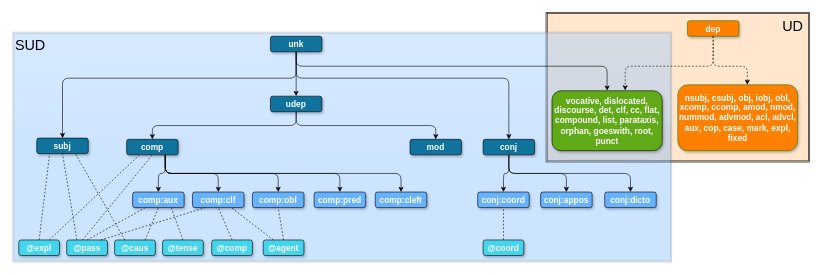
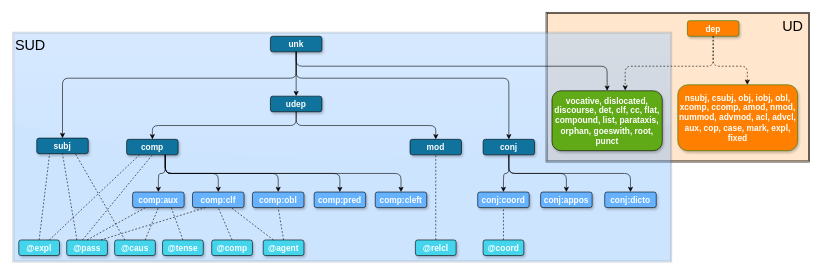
  <mxCell id="0" />
  <mxCell id="1" parent="0" />
  <mxCell id="2" value="UD&amp;nbsp;" style="shape=ext;double=1;rounded=0;whiteSpace=wrap;html=1;strokeColor=#000000;fillColor=#FFE6CC;gradientColor=none;align=right;labelPosition=center;verticalLabelPosition=middle;verticalAlign=top;horizontal=1;fontSize=24;glass=0;" parent="1" vertex="1"><mxGeometry x="910" y="20" width="440" height="250" as="geometry" /></mxCell>
  <mxCell id="3" value="&lt;div style=&quot;text-align: left; font-size: 24px;&quot;&gt;&lt;span style=&quot;font-size: 24px;&quot;&gt;SUD&lt;/span&gt;&lt;/div&gt;&lt;div style=&quot;text-align: left; font-size: 24px;&quot;&gt;&lt;/div&gt;" style="shape=ext;double=1;rounded=0;whiteSpace=wrap;html=1;strokeColor=#000000;fillColor=#75B6FF;opacity=20;glass=1;comic=0;shadow=0;align=left;verticalAlign=top;fontSize=24;" parent="1" vertex="1"><mxGeometry x="20" y="53" width="1100" height="384" as="geometry" /></mxCell>
  <mxCell id="4" value="unk" style="rounded=1;fillColor=#10739E;strokeColor=#000000;shadow=1;gradientColor=none;fontStyle=1;fontColor=#FFFFFF;fontSize=14;" parent="1" vertex="1"><mxGeometry x="450" y="60" width="86" height="26" as="geometry" /></mxCell>
  <mxCell id="5" value="subj" style="rounded=1;fillColor=#10739E;strokeColor=#000000;shadow=1;gradientColor=none;fontStyle=1;fontColor=#FFFFFF;fontSize=14;" parent="1" vertex="1"><mxGeometry x="60" y="230" width="86" height="26" as="geometry" /></mxCell>
  <mxCell id="6" value="udep" style="rounded=1;fillColor=#10739E;strokeColor=#000000;shadow=1;gradientColor=none;fontStyle=1;fontColor=#FFFFFF;fontSize=14;" parent="1" vertex="1"><mxGeometry x="450" y="160" width="86" height="26" as="geometry" /></mxCell>
  <mxCell id="7" value="" style="endArrow=classic;html=1;entryX=0.5;entryY=0;entryDx=0;entryDy=0;edgeStyle=orthogonalEdgeStyle;exitX=0.5;exitY=1;exitDx=0;exitDy=0;" parent="1" source="4" target="6" edge="1"><mxGeometry width="50" height="50" relative="1" as="geometry"><mxPoint x="539" y="120" as="sourcePoint" /><mxPoint x="387" y="164" as="targetPoint" /><Array as="points"><mxPoint x="493" y="150" /><mxPoint x="493" y="150" /></Array></mxGeometry></mxCell>
  <mxCell id="8" value="comp" style="rounded=1;fillColor=#10739E;strokeColor=#000000;shadow=1;gradientColor=none;fontStyle=1;fontColor=#FFFFFF;fontSize=14;" parent="1" vertex="1"><mxGeometry x="210" y="232" width="86" height="26" as="geometry" /></mxCell>
  <mxCell id="9" value="mod" style="rounded=1;fillColor=#10739E;strokeColor=#000000;shadow=1;gradientColor=none;fontStyle=1;fontColor=#FFFFFF;fontSize=14;" parent="1" vertex="1"><mxGeometry x="683" y="232" width="86" height="26" as="geometry" /></mxCell>
  <mxCell id="10" value="vocative, dislocated, discourse, det, clf, cc, flat, compound, list, parataxis, orphan, goeswith, root, punct" style="rounded=1;fillColor=#60a917;strokeColor=#000000;shadow=1;fontStyle=1;fontColor=#ffffff;fontSize=14;whiteSpace=wrap;" parent="1" vertex="1"><mxGeometry x="920" y="151" width="184" height="100" as="geometry" /></mxCell>
  <mxCell id="11" value="dep" style="rounded=1;fillColor=#FF8000;strokeColor=#2D7600;shadow=1;fontStyle=1;fontColor=#ffffff;fontSize=14;" parent="1" vertex="1"><mxGeometry x="1146" y="34" width="86" height="26" as="geometry" /></mxCell>
  <mxCell id="12" value="" style="endArrow=classic;html=1;exitX=0.5;exitY=1;exitDx=0;exitDy=0;entryX=0.5;entryY=0;entryDx=0;entryDy=0;edgeStyle=orthogonalEdgeStyle;" parent="1" source="6" target="8" edge="1"><mxGeometry width="50" height="50" relative="1" as="geometry"><mxPoint x="227" y="350" as="sourcePoint" /><mxPoint x="277" y="300" as="targetPoint" /></mxGeometry></mxCell>
  <mxCell id="13" value="" style="endArrow=classic;html=1;exitX=0.5;exitY=1;exitDx=0;exitDy=0;entryX=0.5;entryY=0;entryDx=0;entryDy=0;edgeStyle=orthogonalEdgeStyle;" parent="1" source="6" target="9" edge="1"><mxGeometry width="50" height="50" relative="1" as="geometry"><mxPoint x="227" y="350" as="sourcePoint" /><mxPoint x="277" y="300" as="targetPoint" /></mxGeometry></mxCell>
  <mxCell id="14" value="comp:obl" style="rounded=1;fillColor=#66B2FF;strokeColor=#000000;shadow=1;gradientColor=none;fontStyle=1;fontColor=#FFFFFF;fontSize=14;" parent="1" vertex="1"><mxGeometry x="420" y="320" width="86" height="26" as="geometry" /></mxCell>
  <mxCell id="15" value="comp:pred" style="rounded=1;fillColor=#66B2FF;strokeColor=#000000;shadow=1;gradientColor=none;fontStyle=1;fontColor=#FFFFFF;fontSize=14;" parent="1" vertex="1"><mxGeometry x="523" y="320" width="86" height="26" as="geometry" /></mxCell>
  <mxCell id="16" value="comp:cleft" style="rounded=1;fillColor=#66B2FF;strokeColor=#000000;shadow=1;gradientColor=none;fontStyle=1;fontColor=#FFFFFF;fontSize=14;" parent="1" vertex="1"><mxGeometry x="625" y="320" width="86" height="26" as="geometry" /></mxCell>
  <mxCell id="17" value="@agent" style="rounded=1;fillColor=#44D4EB;strokeColor=#000000;shadow=1;gradientColor=none;fontStyle=1;fontColor=#FFFFFF;fontSize=14;" parent="1" vertex="1"><mxGeometry x="438" y="400" width="68" height="26" as="geometry" /></mxCell>
  <mxCell id="18" value="@comp" style="rounded=1;fillColor=#44D4EB;strokeColor=#000000;shadow=1;gradientColor=none;fontStyle=1;fontColor=#FFFFFF;fontSize=14;" parent="1" vertex="1"><mxGeometry x="352" y="400" width="68" height="26" as="geometry" /></mxCell>
  <mxCell id="19" value="nsubj, csubj, obj, iobj, obl, xcomp, ccomp, amod, nmod, nummod, advmod, acl, advcl, aux, cop, case, mark, expl, fixed" style="rounded=1;fillColor=#FF8000;strokeColor=#2D7600;shadow=1;fontStyle=1;fontColor=#ffffff;fontSize=14;whiteSpace=wrap;" parent="1" vertex="1"><mxGeometry x="1130" y="141" width="200" height="110" as="geometry" /></mxCell>
  <mxCell id="20" value="" style="endArrow=classic;html=1;exitX=0.75;exitY=1;exitDx=0;exitDy=0;entryX=0.5;entryY=0;entryDx=0;entryDy=0;edgeStyle=orthogonalEdgeStyle;" parent="1" source="8" target="16" edge="1"><mxGeometry width="50" height="50" relative="1" as="geometry"><mxPoint x="222" y="500" as="sourcePoint" /><mxPoint x="272" y="450" as="targetPoint" /></mxGeometry></mxCell>
  <mxCell id="21" value="" style="endArrow=classic;html=1;exitX=0.75;exitY=1;exitDx=0;exitDy=0;entryX=0.5;entryY=0;entryDx=0;entryDy=0;edgeStyle=orthogonalEdgeStyle;" parent="1" source="8" target="15" edge="1"><mxGeometry width="50" height="50" relative="1" as="geometry"><mxPoint x="469" y="276" as="sourcePoint" /><mxPoint x="320" y="330" as="targetPoint" /></mxGeometry></mxCell>
  <mxCell id="22" value="" style="endArrow=classic;html=1;exitX=0.75;exitY=1;exitDx=0;exitDy=0;entryX=0.5;entryY=0;entryDx=0;entryDy=0;edgeStyle=orthogonalEdgeStyle;" parent="1" source="8" target="14" edge="1"><mxGeometry width="50" height="50" relative="1" as="geometry"><mxPoint x="344" y="286" as="sourcePoint" /><mxPoint x="195" y="340" as="targetPoint" /></mxGeometry></mxCell>
  <mxCell id="23" value="" style="endArrow=classic;html=1;exitX=0.5;exitY=1;exitDx=0;exitDy=0;edgeStyle=orthogonalEdgeStyle;entryX=0.5;entryY=0;entryDx=0;entryDy=0;" parent="1" source="4" target="10" edge="1"><mxGeometry width="50" height="50" relative="1" as="geometry"><mxPoint x="530" y="626" as="sourcePoint" /><mxPoint x="780" y="680" as="targetPoint" /><Array as="points"><mxPoint x="493" y="110" /><mxPoint x="1012" y="110" /></Array></mxGeometry></mxCell>
  <mxCell id="24" value="" style="endArrow=classic;html=1;entryX=0.577;entryY=-0.005;entryDx=0;entryDy=0;exitX=0.5;exitY=1;exitDx=0;exitDy=0;edgeStyle=orthogonalEdgeStyle;entryPerimeter=0;dashed=1;" parent="1" source="11" edge="1"><mxGeometry width="50" height="50" relative="1" as="geometry"><mxPoint x="417" y="1100" as="sourcePoint" /><mxPoint x="1042.168" y="150.5" as="targetPoint" /><Array as="points"><mxPoint x="1189" y="110" /><mxPoint x="1042" y="110" /></Array></mxGeometry></mxCell>
  <mxCell id="25" value="" style="endArrow=classic;html=1;exitX=0.5;exitY=1;exitDx=0;exitDy=0;entryX=0.5;entryY=0;entryDx=0;entryDy=0;edgeStyle=orthogonalEdgeStyle;dashed=1;" parent="1" source="11" edge="1"><mxGeometry width="50" height="50" relative="1" as="geometry"><mxPoint x="482" y="806" as="sourcePoint" /><mxPoint x="1246" y="141" as="targetPoint" /><Array as="points"><mxPoint x="1189" y="110" /><mxPoint x="1246" y="110" /></Array></mxGeometry></mxCell>
  <mxCell id="26" value="" style="endArrow=none;dashed=1;html=1;fontSize=24;entryX=0.75;entryY=1;entryDx=0;entryDy=0;exitX=0.25;exitY=0;exitDx=0;exitDy=0;" parent="1" source="17" target="35" edge="1"><mxGeometry width="50" height="50" relative="1" as="geometry"><mxPoint x="210" y="410" as="sourcePoint" /><mxPoint x="320" y="356" as="targetPoint" /></mxGeometry></mxCell>
  <mxCell id="27" value="" style="endArrow=none;dashed=1;html=1;fontSize=24;exitX=0.5;exitY=0;exitDx=0;exitDy=0;entryX=0.5;entryY=1;entryDx=0;entryDy=0;" parent="1" source="18" target="35" edge="1"><mxGeometry width="50" height="50" relative="1" as="geometry"><mxPoint x="410" y="401" as="sourcePoint" /><mxPoint x="410" y="346" as="targetPoint" /></mxGeometry></mxCell>
  <mxCell id="28" value="" style="endArrow=none;dashed=1;html=1;fontSize=24;exitX=0.5;exitY=0;exitDx=0;exitDy=0;entryX=0.5;entryY=1;entryDx=0;entryDy=0;" parent="1" source="17" target="14" edge="1"><mxGeometry width="50" height="50" relative="1" as="geometry"><mxPoint x="240" y="440" as="sourcePoint" /><mxPoint x="526" y="349" as="targetPoint" /></mxGeometry></mxCell>
  <mxCell id="29" value="@pass" style="rounded=1;fillColor=#44D4EB;strokeColor=#000000;shadow=1;gradientColor=none;fontStyle=1;fontColor=#FFFFFF;fontSize=14;" parent="1" vertex="1"><mxGeometry x="110" y="400" width="68" height="26" as="geometry" /></mxCell>
  <mxCell id="30" value="@caus" style="rounded=1;fillColor=#44D4EB;strokeColor=#000000;shadow=1;gradientColor=none;fontStyle=1;fontColor=#FFFFFF;fontSize=14;" parent="1" vertex="1"><mxGeometry x="190" y="400" width="68" height="26" as="geometry" /></mxCell>
  <mxCell id="31" value="" style="endArrow=none;dashed=1;html=1;fontSize=24;entryX=0.25;entryY=1;entryDx=0;entryDy=0;exitX=0.5;exitY=0;exitDx=0;exitDy=0;" parent="1" source="29" target="33" edge="1"><mxGeometry width="50" height="50" relative="1" as="geometry"><mxPoint x="410" y="410" as="sourcePoint" /><mxPoint x="336" y="355" as="targetPoint" /></mxGeometry></mxCell>
  <mxCell id="32" value="" style="endArrow=none;dashed=1;html=1;fontSize=24;entryX=0.5;entryY=1;entryDx=0;entryDy=0;exitX=0.75;exitY=0;exitDx=0;exitDy=0;" parent="1" source="30" target="33" edge="1"><mxGeometry width="50" height="50" relative="1" as="geometry"><mxPoint x="524" y="410" as="sourcePoint" /><mxPoint x="519" y="356" as="targetPoint" /></mxGeometry></mxCell>
  <mxCell id="33" value="comp:aux" style="rounded=1;fillColor=#66B2FF;strokeColor=#000000;shadow=1;gradientColor=none;fontStyle=1;fontColor=#FFFFFF;fontSize=14;" parent="1" vertex="1"><mxGeometry x="220" y="320" width="86" height="26" as="geometry" /></mxCell>
  <mxCell id="34" value="" style="endArrow=classic;html=1;exitX=0.75;exitY=1;exitDx=0;exitDy=0;entryX=0.5;entryY=0;entryDx=0;entryDy=0;edgeStyle=orthogonalEdgeStyle;" parent="1" source="8" target="33" edge="1"><mxGeometry width="50" height="50" relative="1" as="geometry"><mxPoint x="522" y="276" as="sourcePoint" /><mxPoint x="572" y="330" as="targetPoint" /></mxGeometry></mxCell>
  <mxCell id="35" value="comp:clf" style="rounded=1;fillColor=#66B2FF;strokeColor=#000000;shadow=1;gradientColor=none;fontStyle=1;fontColor=#FFFFFF;fontSize=14;" parent="1" vertex="1"><mxGeometry x="320" y="320" width="86" height="26" as="geometry" /></mxCell>
  <mxCell id="36" value="" style="endArrow=classic;html=1;entryX=0.5;entryY=0;entryDx=0;entryDy=0;edgeStyle=orthogonalEdgeStyle;exitX=0.75;exitY=1;exitDx=0;exitDy=0;" parent="1" source="8" target="35" edge="1"><mxGeometry width="50" height="50" relative="1" as="geometry"><mxPoint x="469" y="276" as="sourcePoint" /><mxPoint x="624" y="330" as="targetPoint" /></mxGeometry></mxCell>
+ <mxCell id="37" value="@relcl" style="rounded=1;fillColor=#44D4EB;strokeColor=#000000;shadow=1;gradientColor=none;fontStyle=1;fontColor=#FFFFFF;fontSize=14;" parent="1" vertex="1"><mxGeometry x="692" y="400" width="68" height="26" as="geometry" /></mxCell>
+ <mxCell id="38" value="" style="endArrow=none;dashed=1;html=1;entryX=0.5;entryY=1;entryDx=0;entryDy=0;exitX=0.5;exitY=0;exitDx=0;exitDy=0;" parent="1" source="37" target="9" edge="1"><mxGeometry width="50" height="50" relative="1" as="geometry"><mxPoint x="77" y="390" as="sourcePoint" /><mxPoint x="57" y="470" as="targetPoint" /></mxGeometry></mxCell>
  <mxCell id="39" value="@tense" style="rounded=1;fillColor=#44D4EB;strokeColor=#000000;shadow=1;gradientColor=none;fontStyle=1;fontColor=#FFFFFF;fontSize=14;" parent="1" vertex="1"><mxGeometry x="270" y="400" width="68" height="26" as="geometry" /></mxCell>
  <mxCell id="40" value="" style="endArrow=none;dashed=1;html=1;entryX=0.75;entryY=1;entryDx=0;entryDy=0;exitX=0.5;exitY=0;exitDx=0;exitDy=0;" parent="1" source="39" target="33" edge="1"><mxGeometry width="50" height="50" relative="1" as="geometry"><mxPoint x="30" y="520" as="sourcePoint" /><mxPoint x="80" y="470" as="targetPoint" /></mxGeometry></mxCell>
  <mxCell id="41" value="" style="endArrow=none;dashed=1;html=1;fontSize=24;entryX=0.25;entryY=1;entryDx=0;entryDy=0;exitX=0.84;exitY=0;exitDx=0;exitDy=0;exitPerimeter=0;" parent="1" source="29" target="35" edge="1"><mxGeometry width="50" height="50" relative="1" as="geometry"><mxPoint x="493" y="409" as="sourcePoint" /><mxPoint x="729" y="356" as="targetPoint" /></mxGeometry></mxCell>
  <mxCell id="42" value="" style="endArrow=none;dashed=1;html=1;fontSize=24;entryX=0.75;entryY=1;entryDx=0;entryDy=0;exitX=0.25;exitY=0;exitDx=0;exitDy=0;" parent="1" source="30" target="5" edge="1"><mxGeometry width="50" height="50" relative="1" as="geometry"><mxPoint x="910" y="390" as="sourcePoint" /><mxPoint x="764" y="356" as="targetPoint" /></mxGeometry></mxCell>
  <mxCell id="43" value="" style="endArrow=none;dashed=1;html=1;fontSize=24;entryX=0.5;entryY=1;entryDx=0;entryDy=0;exitX=0.25;exitY=0;exitDx=0;exitDy=0;" parent="1" source="29" target="5" edge="1"><mxGeometry width="50" height="50" relative="1" as="geometry"><mxPoint x="151" y="400" as="sourcePoint" /><mxPoint x="903" y="196" as="targetPoint" /></mxGeometry></mxCell>
  <mxCell id="44" value="@expl" style="rounded=1;fillColor=#44D4EB;strokeColor=#000000;shadow=1;gradientColor=none;fontStyle=1;fontColor=#FFFFFF;fontSize=14;" parent="1" vertex="1"><mxGeometry x="30" y="400" width="68" height="26" as="geometry" /></mxCell>
  <mxCell id="45" value="" style="endArrow=none;dashed=1;html=1;fontSize=24;entryX=0.25;entryY=1;entryDx=0;entryDy=0;exitX=0.5;exitY=0;exitDx=0;exitDy=0;" parent="1" source="44" target="5" edge="1"><mxGeometry width="50" height="50" relative="1" as="geometry"><mxPoint x="920" y="407" as="sourcePoint" /><mxPoint x="903" y="196" as="targetPoint" /></mxGeometry></mxCell>
  <mxCell id="46" value="" style="endArrow=none;dashed=1;html=1;fontSize=24;entryX=0.25;entryY=1;entryDx=0;entryDy=0;exitX=0.75;exitY=0;exitDx=0;exitDy=0;" parent="1" source="44" target="8" edge="1"><mxGeometry width="50" height="50" relative="1" as="geometry"><mxPoint x="994" y="410" as="sourcePoint" /><mxPoint x="916" y="196" as="targetPoint" /></mxGeometry></mxCell>
  <mxCell id="47" value="" style="endArrow=none;dashed=1;html=1;fontSize=24;entryX=0.5;entryY=1;entryDx=0;entryDy=0;exitX=0.388;exitY=0;exitDx=0;exitDy=0;exitPerimeter=0;" parent="1" source="29" target="8" edge="1"><mxGeometry width="50" height="50" relative="1" as="geometry"><mxPoint x="875" y="401" as="sourcePoint" /><mxPoint x="806" y="269" as="targetPoint" /></mxGeometry></mxCell>
  <mxCell id="48" value="" style="endArrow=classic;html=1;entryX=0.5;entryY=0;entryDx=0;entryDy=0;edgeStyle=orthogonalEdgeStyle;exitX=0.5;exitY=1;exitDx=0;exitDy=0;" parent="1" source="4" target="5" edge="1"><mxGeometry width="50" height="50" relative="1" as="geometry"><mxPoint x="440" y="116" as="sourcePoint" /><mxPoint x="397" y="170" as="targetPoint" /><Array as="points"><mxPoint x="493" y="130" /><mxPoint x="103" y="130" /></Array></mxGeometry></mxCell>
  <mxCell id="49" value="conj" style="rounded=1;fillColor=#10739E;strokeColor=#000000;shadow=1;gradientColor=none;fontStyle=1;fontColor=#FFFFFF;fontSize=14;" parent="1" vertex="1"><mxGeometry x="805" y="232" width="86" height="26" as="geometry" /></mxCell>
  <mxCell id="50" value="" style="endArrow=classic;html=1;edgeStyle=orthogonalEdgeStyle;exitX=0.5;exitY=1;exitDx=0;exitDy=0;entryX=0.5;entryY=0;entryDx=0;entryDy=0;" parent="1" source="4" target="49" edge="1"><mxGeometry width="50" height="50" relative="1" as="geometry"><mxPoint x="440" y="116" as="sourcePoint" /><mxPoint x="34" y="200" as="targetPoint" /><Array as="points"><mxPoint x="493" y="130" /><mxPoint x="848" y="130" /></Array></mxGeometry></mxCell>
  <mxCell id="51" value="conj:appos" style="rounded=1;fillColor=#66B2FF;strokeColor=#000000;shadow=1;gradientColor=none;fontStyle=1;fontColor=#FFFFFF;fontSize=14;" parent="1" vertex="1"><mxGeometry x="901" y="320" width="86" height="26" as="geometry" /></mxCell>
  <mxCell id="52" value="conj:coord" style="rounded=1;fillColor=#66B2FF;strokeColor=#000000;shadow=1;gradientColor=none;fontStyle=1;fontColor=#FFFFFF;fontSize=14;" parent="1" vertex="1"><mxGeometry x="796" y="320" width="86" height="26" as="geometry" /></mxCell>
  <mxCell id="53" value="conj:dicto" style="rounded=1;fillColor=#66B2FF;strokeColor=#000000;shadow=1;gradientColor=none;fontStyle=1;fontColor=#FFFFFF;fontSize=14;" parent="1" vertex="1"><mxGeometry x="1008" y="320" width="86" height="26" as="geometry" /></mxCell>
  <mxCell id="54" value="@coord" style="rounded=1;fillColor=#44D4EB;strokeColor=#000000;shadow=1;gradientColor=none;fontStyle=1;fontColor=#FFFFFF;fontSize=14;" parent="1" vertex="1"><mxGeometry x="805" y="400" width="68" height="26" as="geometry" /></mxCell>
  <mxCell id="55" value="" style="endArrow=classic;html=1;exitX=0.5;exitY=1;exitDx=0;exitDy=0;entryX=0.5;entryY=0;entryDx=0;entryDy=0;edgeStyle=orthogonalEdgeStyle;" parent="1" source="49" target="51" edge="1"><mxGeometry width="50" height="50" relative="1" as="geometry"><mxPoint x="1470" y="196" as="sourcePoint" /><mxPoint x="1283" y="242" as="targetPoint" /></mxGeometry></mxCell>
  <mxCell id="56" value="" style="endArrow=classic;html=1;exitX=0.5;exitY=1;exitDx=0;exitDy=0;entryX=0.5;entryY=0;entryDx=0;entryDy=0;edgeStyle=orthogonalEdgeStyle;" parent="1" source="49" target="52" edge="1"><mxGeometry width="50" height="50" relative="1" as="geometry"><mxPoint x="1052" y="266" as="sourcePoint" /><mxPoint x="1003" y="330" as="targetPoint" /></mxGeometry></mxCell>
  <mxCell id="57" value="" style="endArrow=classic;html=1;entryX=0.5;entryY=0;entryDx=0;entryDy=0;edgeStyle=orthogonalEdgeStyle;exitX=0.5;exitY=1;exitDx=0;exitDy=0;" parent="1" source="49" target="53" edge="1"><mxGeometry width="50" height="50" relative="1" as="geometry"><mxPoint x="1060" y="260" as="sourcePoint" /><mxPoint x="1103" y="330" as="targetPoint" /></mxGeometry></mxCell>
  <mxCell id="58" value="" style="endArrow=none;dashed=1;html=1;entryX=0.5;entryY=1;entryDx=0;entryDy=0;exitX=0.5;exitY=0;exitDx=0;exitDy=0;" parent="1" source="54" target="52" edge="1"><mxGeometry width="50" height="50" relative="1" as="geometry"><mxPoint x="1093" y="398" as="sourcePoint" /><mxPoint x="1092.67" y="256" as="targetPoint" /></mxGeometry></mxCell>
